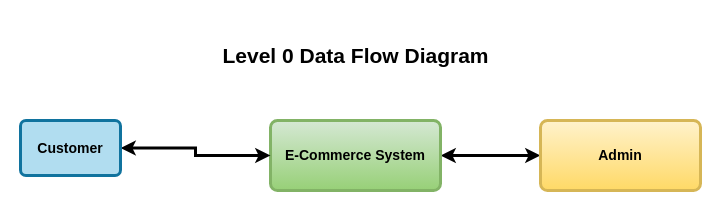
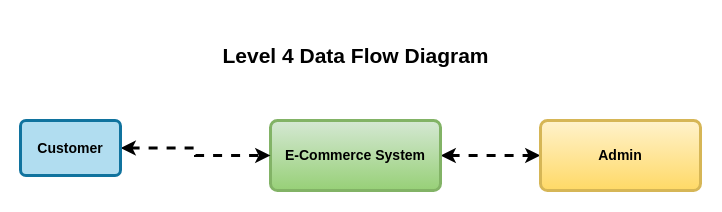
  <mxCell id="0" />
  <mxCell id="1" parent="0" />
- <mxCell id="2" style="rounded=0;orthogonalLoop=1;jettySize=auto;html=1;exitX=1;exitY=0.5;exitDx=0;exitDy=0;entryX=0;entryY=0.5;entryDx=0;entryDy=0;startArrow=classic;startFill=1;strokeWidth=3;" edge="1" parent="1" source="3" target="6"><mxGeometry relative="1" as="geometry" /></mxCell>
+ <mxCell id="2" style="rounded=0;orthogonalLoop=1;jettySize=auto;html=1;exitX=1;exitY=0.5;exitDx=0;exitDy=0;entryX=0;entryY=0.5;entryDx=0;entryDy=0;startArrow=classic;startFill=1;strokeWidth=3;dashed=1;" edge="1" parent="1" source="3" target="6"><mxGeometry relative="1" as="geometry" /></mxCell>
  <mxCell id="3" value="&lt;b&gt;&lt;font style=&quot;font-size: 14px;&quot;&gt;E-Commerce System&lt;/font&gt;&lt;/b&gt;" style="rounded=1;arcSize=10;whiteSpace=wrap;html=1;align=center;strokeWidth=3;fillColor=#d5e8d4;strokeColor=#82b366;gradientColor=#97d077;" vertex="1" parent="1"><mxGeometry x="270" y="120" width="170" height="70" as="geometry" /></mxCell>
- <mxCell id="4" style="edgeStyle=orthogonalEdgeStyle;rounded=0;orthogonalLoop=1;jettySize=auto;html=1;exitX=1;exitY=0.5;exitDx=0;exitDy=0;entryX=0;entryY=0.5;entryDx=0;entryDy=0;startArrow=classic;startFill=1;strokeWidth=3;" edge="1" parent="1" source="5" target="3"><mxGeometry relative="1" as="geometry" /></mxCell>
+ <mxCell id="4" style="edgeStyle=orthogonalEdgeStyle;rounded=0;orthogonalLoop=1;jettySize=auto;html=1;exitX=1;exitY=0.5;exitDx=0;exitDy=0;entryX=0;entryY=0.5;entryDx=0;entryDy=0;startArrow=classic;startFill=1;strokeWidth=3;dashed=1;" edge="1" parent="1" source="5" target="3"><mxGeometry relative="1" as="geometry" /></mxCell>
  <mxCell id="5" value="&lt;b&gt;&lt;font style=&quot;font-size: 14px;&quot;&gt;Customer&lt;/font&gt;&lt;/b&gt;" style="rounded=1;arcSize=10;whiteSpace=wrap;html=1;align=center;strokeWidth=3;fillColor=#b1ddf0;strokeColor=#10739e;" vertex="1" parent="1"><mxGeometry x="20" y="120" width="100" height="55" as="geometry" /></mxCell>
  <mxCell id="6" value="&lt;font size=&quot;1&quot; style=&quot;&quot;&gt;&lt;b style=&quot;font-size: 14px;&quot;&gt;Admin&lt;/b&gt;&lt;/font&gt;" style="rounded=1;arcSize=10;whiteSpace=wrap;html=1;align=center;strokeWidth=3;fillColor=#fff2cc;strokeColor=#d6b656;gradientColor=#ffd966;" vertex="1" parent="1"><mxGeometry x="540" y="120" width="160" height="70" as="geometry" /></mxCell>
- <mxCell id="7" value="&lt;h1&gt;&lt;b&gt;&lt;font style=&quot;font-size: 21px;&quot;&gt;Level 0 Data Flow Diagram&lt;/font&gt;&lt;/b&gt;&lt;/h1&gt;" style="text;html=1;align=center;verticalAlign=middle;resizable=0;points=[];autosize=1;strokeColor=none;fillColor=none;rounded=0;glass=0;strokeWidth=3;perimeterSpacing=2;gradientColor=none;" vertex="1" parent="1"><mxGeometry x="210" y="20" width="290" height="70" as="geometry" /></mxCell>
+ <mxCell id="7" value="&lt;h1&gt;&lt;b&gt;&lt;font style=&quot;font-size: 21px;&quot;&gt;Level 4 Data Flow Diagram&lt;/font&gt;&lt;/b&gt;&lt;/h1&gt;" style="text;html=1;align=center;verticalAlign=middle;resizable=0;points=[];autosize=1;strokeColor=none;fillColor=none;rounded=0;glass=0;strokeWidth=3;perimeterSpacing=2;gradientColor=none;" vertex="1" parent="1"><mxGeometry x="210" y="20" width="290" height="70" as="geometry" /></mxCell>
